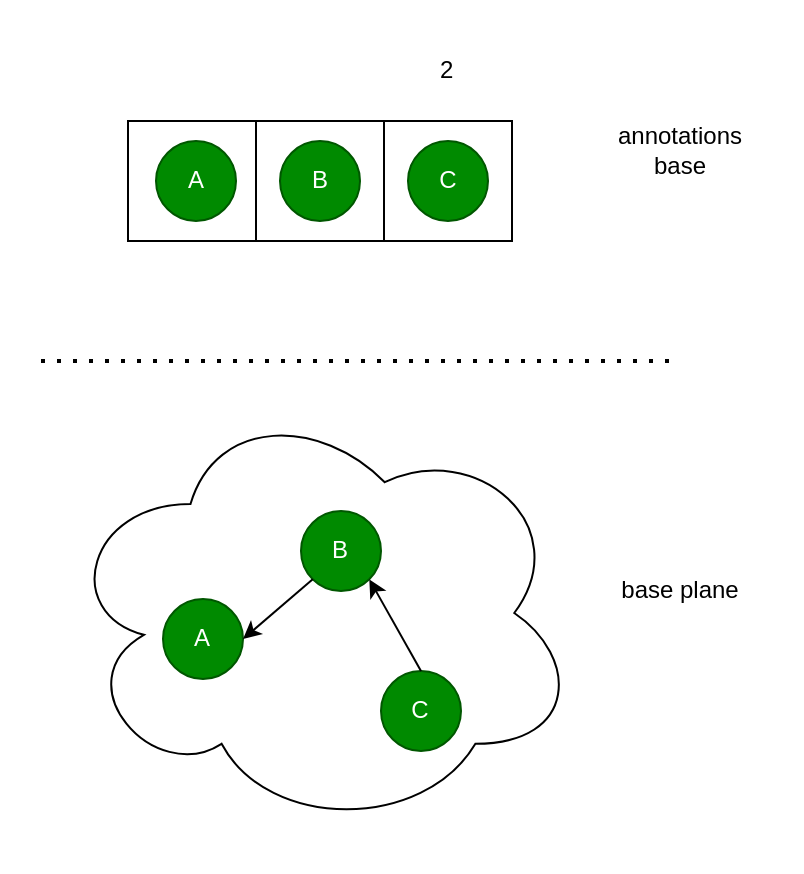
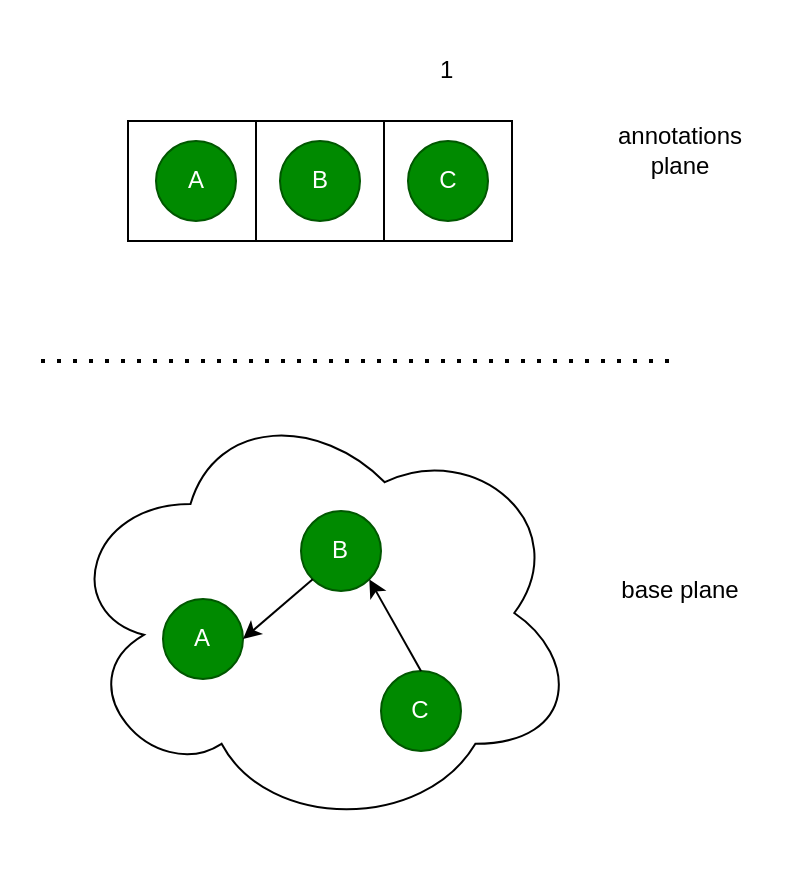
  <mxCell id="0" />
  <mxCell id="1" parent="0" />
  <mxCell id="2" value="" style="ellipse;shape=cloud;whiteSpace=wrap;html=1;fillColor=none;" vertex="1" parent="1"><mxGeometry x="30" y="197" width="259" height="218" as="geometry" /></mxCell>
  <mxCell id="3" value="" style="rounded=0;whiteSpace=wrap;html=1;" vertex="1" parent="1"><mxGeometry x="191.5" y="60" width="64" height="60" as="geometry" /></mxCell>
  <mxCell id="4" value="" style="rounded=0;whiteSpace=wrap;html=1;" vertex="1" parent="1"><mxGeometry x="127.5" y="60" width="64" height="60" as="geometry" /></mxCell>
  <mxCell id="5" value="" style="rounded=0;whiteSpace=wrap;html=1;" vertex="1" parent="1"><mxGeometry x="63.5" y="60" width="64" height="60" as="geometry" /></mxCell>
  <mxCell id="6" value="A" style="ellipse;whiteSpace=wrap;html=1;fillColor=#008a00;fontColor=#ffffff;strokeColor=#005700;" vertex="1" parent="1"><mxGeometry x="81" y="299" width="40" height="40" as="geometry" /></mxCell>
  <mxCell id="7" value="B" style="ellipse;whiteSpace=wrap;html=1;fillColor=#008a00;fontColor=#ffffff;strokeColor=#005700;" vertex="1" parent="1"><mxGeometry x="150" y="255" width="40" height="40" as="geometry" /></mxCell>
  <mxCell id="8" value="C" style="ellipse;whiteSpace=wrap;html=1;fillColor=#008a00;fontColor=#ffffff;strokeColor=#005700;" vertex="1" parent="1"><mxGeometry x="190" y="335" width="40" height="40" as="geometry" /></mxCell>
  <mxCell id="9" value="A" style="ellipse;whiteSpace=wrap;html=1;fillColor=#008a00;fontColor=#ffffff;strokeColor=#005700;" vertex="1" parent="1"><mxGeometry x="77.5" y="70" width="40" height="40" as="geometry" /></mxCell>
  <mxCell id="10" value="B" style="ellipse;whiteSpace=wrap;html=1;fillColor=#008a00;fontColor=#ffffff;strokeColor=#005700;" vertex="1" parent="1"><mxGeometry x="139.5" y="70" width="40" height="40" as="geometry" /></mxCell>
  <mxCell id="11" value="C" style="ellipse;whiteSpace=wrap;html=1;fillColor=#008a00;fontColor=#ffffff;strokeColor=#005700;" vertex="1" parent="1"><mxGeometry x="203.5" y="70" width="40" height="40" as="geometry" /></mxCell>
  <mxCell id="12" value="" style="endArrow=classic;html=1;rounded=0;entryX=1;entryY=0.5;entryDx=0;entryDy=0;exitX=0;exitY=1;exitDx=0;exitDy=0;" edge="1" parent="1" source="7" target="6"><mxGeometry width="50" height="50" relative="1" as="geometry"><mxPoint x="300" y="575" as="sourcePoint" /><mxPoint x="350" y="525" as="targetPoint" /></mxGeometry></mxCell>
  <mxCell id="13" value="" style="endArrow=classic;html=1;rounded=0;entryX=1;entryY=1;entryDx=0;entryDy=0;exitX=0.5;exitY=0;exitDx=0;exitDy=0;" edge="1" parent="1" source="8" target="7"><mxGeometry width="50" height="50" relative="1" as="geometry"><mxPoint x="165.858" y="299.142" as="sourcePoint" /><mxPoint x="130" y="315" as="targetPoint" /></mxGeometry></mxCell>
- <mxCell id="14" value="2" style="text;strokeColor=none;fillColor=none;align=left;verticalAlign=middle;spacingLeft=4;spacingRight=4;overflow=hidden;points=[[0,0.5],[1,0.5]];portConstraint=eastwest;rotatable=0;whiteSpace=wrap;html=1;" vertex="1" parent="1"><mxGeometry x="213.5" y="20" width="20" height="30" as="geometry" /></mxCell>
+ <mxCell id="14" value="1" style="text;strokeColor=none;fillColor=none;align=left;verticalAlign=middle;spacingLeft=4;spacingRight=4;overflow=hidden;points=[[0,0.5],[1,0.5]];portConstraint=eastwest;rotatable=0;whiteSpace=wrap;html=1;" vertex="1" parent="1"><mxGeometry x="213.5" y="20" width="20" height="30" as="geometry" /></mxCell>
  <mxCell id="15" value="base plane" style="text;html=1;strokeColor=none;fillColor=none;align=center;verticalAlign=middle;whiteSpace=wrap;rounded=0;" vertex="1" parent="1"><mxGeometry x="300" y="280" width="80" height="30" as="geometry" /></mxCell>
- <mxCell id="16" value="annotations base" style="text;html=1;strokeColor=none;fillColor=none;align=center;verticalAlign=middle;whiteSpace=wrap;rounded=0;" vertex="1" parent="1"><mxGeometry x="300" y="60" width="80" height="30" as="geometry" /></mxCell>
+ <mxCell id="16" value="annotations plane" style="text;html=1;strokeColor=none;fillColor=none;align=center;verticalAlign=middle;whiteSpace=wrap;rounded=0;" vertex="1" parent="1"><mxGeometry x="300" y="60" width="80" height="30" as="geometry" /></mxCell>
  <mxCell id="17" value="" style="endArrow=none;dashed=1;html=1;dashPattern=1 3;strokeWidth=2;rounded=0;" edge="1" parent="1"><mxGeometry width="50" height="50" relative="1" as="geometry"><mxPoint x="20" y="180" as="sourcePoint" /><mxPoint x="340" y="180" as="targetPoint" /></mxGeometry></mxCell>
